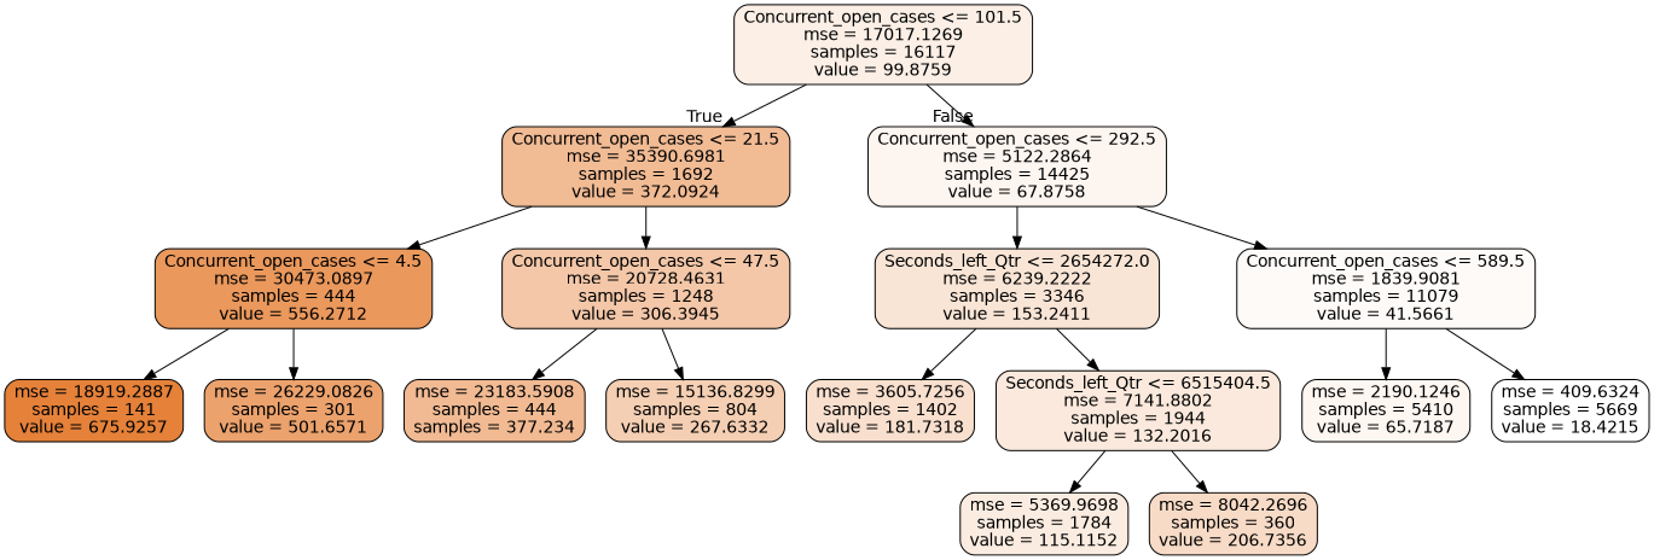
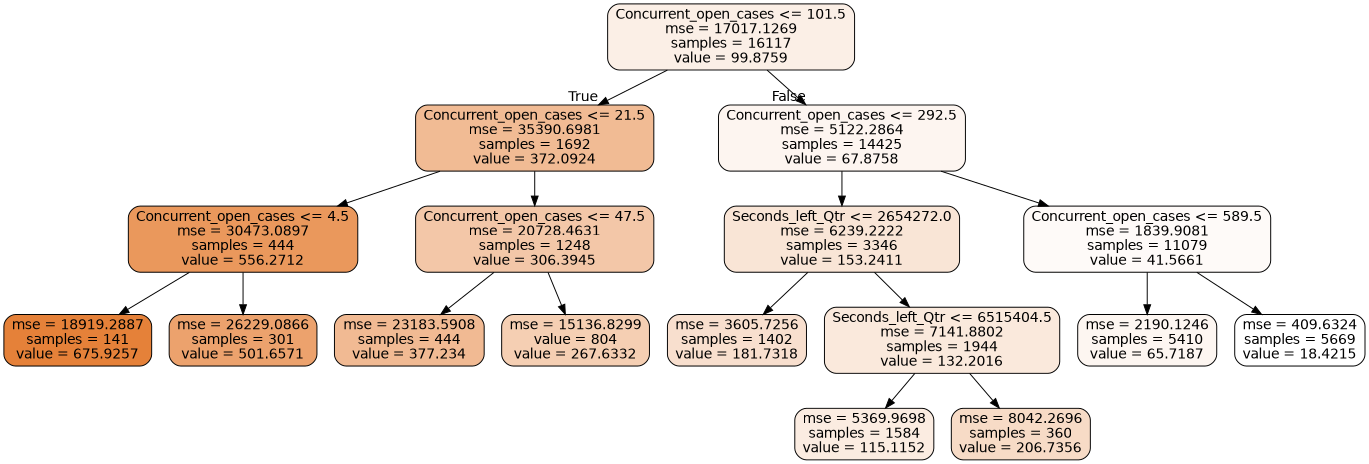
  digraph {
    node [color=black fontname=helvetica shape=box style="filled, rounded"]
    edge [fontname=helvetica]
    n1 [fillcolor="#e5813920" label="Concurrent_open_cases <= 101.5\nmse = 17017.1269\nsamples = 16117\nvalue = 99.8759"]
    n2 [fillcolor="#e5813989" label="Concurrent_open_cases <= 21.5\nmse = 35390.6981\nsamples = 1692\nvalue = 372.0924"]
    n3 [fillcolor="#e5813913" label="Concurrent_open_cases <= 292.5\nmse = 5122.2864\nsamples = 14425\nvalue = 67.8758"]
    n4 [fillcolor="#e58139d1" label="Concurrent_open_cases <= 4.5\nmse = 30473.0897\nsamples = 444\nvalue = 556.2712"]
    n5 [fillcolor="#e5813970" label="Concurrent_open_cases <= 47.5\nmse = 20728.4631\nsamples = 1248\nvalue = 306.3945"]
    n6 [fillcolor="#e5813934" label="Seconds_left_Qtr <= 2654272.0\nmse = 6239.2222\nsamples = 3346\nvalue = 153.2411"]
    n7 [fillcolor="#e5813909" label="Concurrent_open_cases <= 589.5\nmse = 1839.9081\nsamples = 11079\nvalue = 41.5661"]
    n8 [fillcolor="#e58139ff" label="mse = 18919.2887\nsamples = 141\nvalue = 675.9257"]
-   n9 [fillcolor="#e58139bb" label="mse = 26229.0826\nsamples = 301\nvalue = 501.6571"]
-   n10 [fillcolor="#e581398b" label="mse = 23183.5908\nsamples = 444\nsamples = 377.234"]
-   n11 [fillcolor="#e5813961" label="mse = 15136.8299\nsamples = 804\nvalue = 267.6332"]
+   n9 [fillcolor="#e58139bb" label="mse = 26229.0866\nsamples = 301\nvalue = 501.6571"]
+   n10 [fillcolor="#e581398b" label="mse = 23183.5908\nsamples = 444\nvalue = 377.234"]
+   n11 [fillcolor="#e5813961" label="mse = 15136.8299\nvalue = 804\nvalue = 267.6332"]
    n12 [fillcolor="#e581393f" label="mse = 3605.7256\nsamples = 1402\nvalue = 181.7318"]
    n13 [fillcolor="#e581392c" label="Seconds_left_Qtr <= 6515404.5\nmse = 7141.8802\nsamples = 1944\nvalue = 132.2016"]
    n14 [fillcolor="#e5813912" label="mse = 2190.1246\nsamples = 5410\nvalue = 65.7187"]
    n15 [fillcolor="#e5813900" label="mse = 409.6324\nsamples = 5669\nvalue = 18.4215"]
-   n16 [fillcolor="#e5813926" label="mse = 5369.9698\nsamples = 1784\nvalue = 115.1152"]
+   n16 [fillcolor="#e5813926" label="mse = 5369.9698\nsamples = 1584\nvalue = 115.1152"]
    n17 [fillcolor="#e5813949" label="mse = 8042.2696\nsamples = 360\nvalue = 206.7356"]
    n1 -> n2 [headlabel=True labelangle=45 labeldistance=2.5]
    n1 -> n3 [headlabel=False labelangle=-45 labeldistance=2.5]
    n2 -> n4
    n2 -> n5
    n3 -> n6
    n3 -> n7
    n4 -> n8
    n4 -> n9
    n5 -> n10
    n5 -> n11
    n6 -> n12
    n6 -> n13
    n7 -> n14
    n7 -> n15
    n13 -> n16
    n13 -> n17
  }
